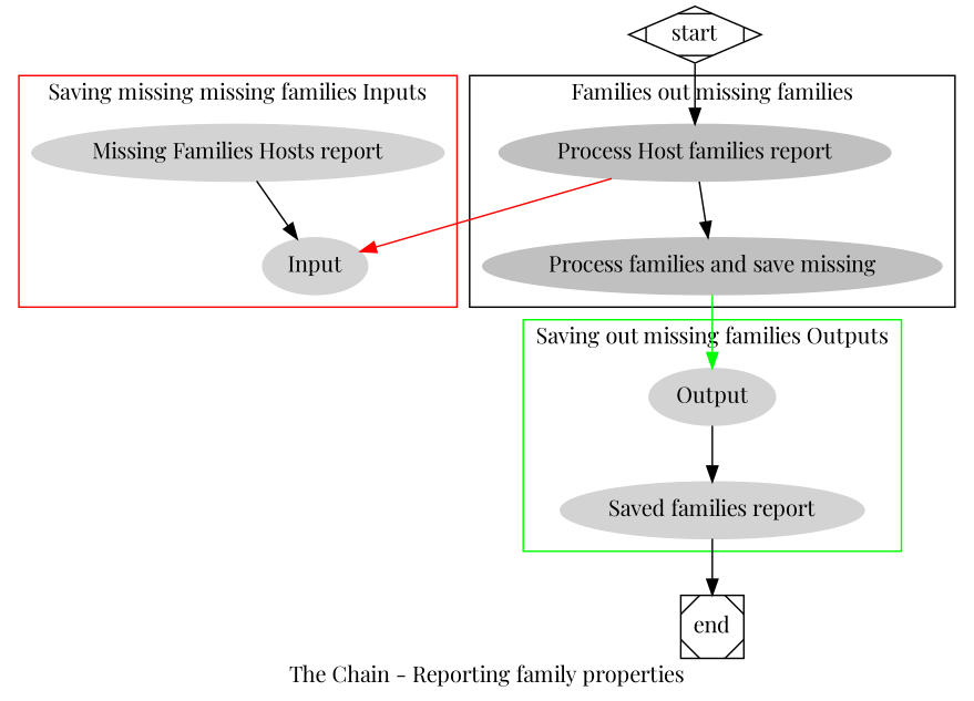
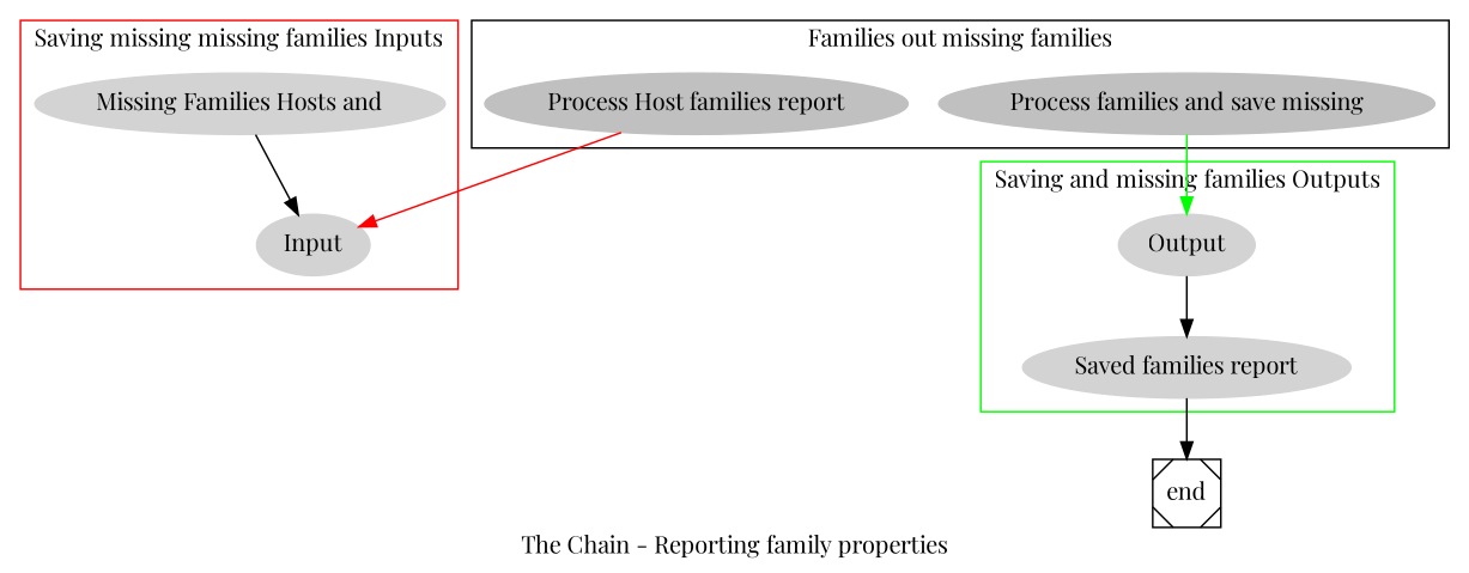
  digraph {
    fontname="Playfair Display"
    label="The Chain - Reporting family properties"
    node [color=lightgrey fontname="Playfair Display" style=filled]
    edge [fontname="Playfair Display"]
    "Process Host families report" [color=grey]
    "Process families and save missing" [color=grey]
-   "Missing Families Hosts report"
+   "Missing Families Hosts report" [label="Missing Families Hosts and"]
    Input
    Output
    "Saved families report"
    end [shape=Msquare color="" style=""]
-   start [shape=Mdiamond color="" style=""]
    subgraph cluster_1 {
      color=black
      label="Families out missing families"
      "Process Host families report"
      "Process families and save missing"
    }
    subgraph cluster_2 {
      color=red
      label="Saving missing missing families Inputs"
      "Missing Families Hosts report"
      Input
    }
    subgraph cluster_3 {
      color=green
-     label="Saving out missing families Outputs"
+     label="Saving and missing families Outputs"
      Output
      "Saved families report"
    }
-   "Process Host families report" -> "Process families and save missing"
    "Process Host families report" -> Input [color=red]
    "Process families and save missing" -> Output [color=green]
    "Missing Families Hosts report" -> Input
    Output -> "Saved families report"
    "Saved families report" -> end
-   start -> "Process Host families report"
  }
